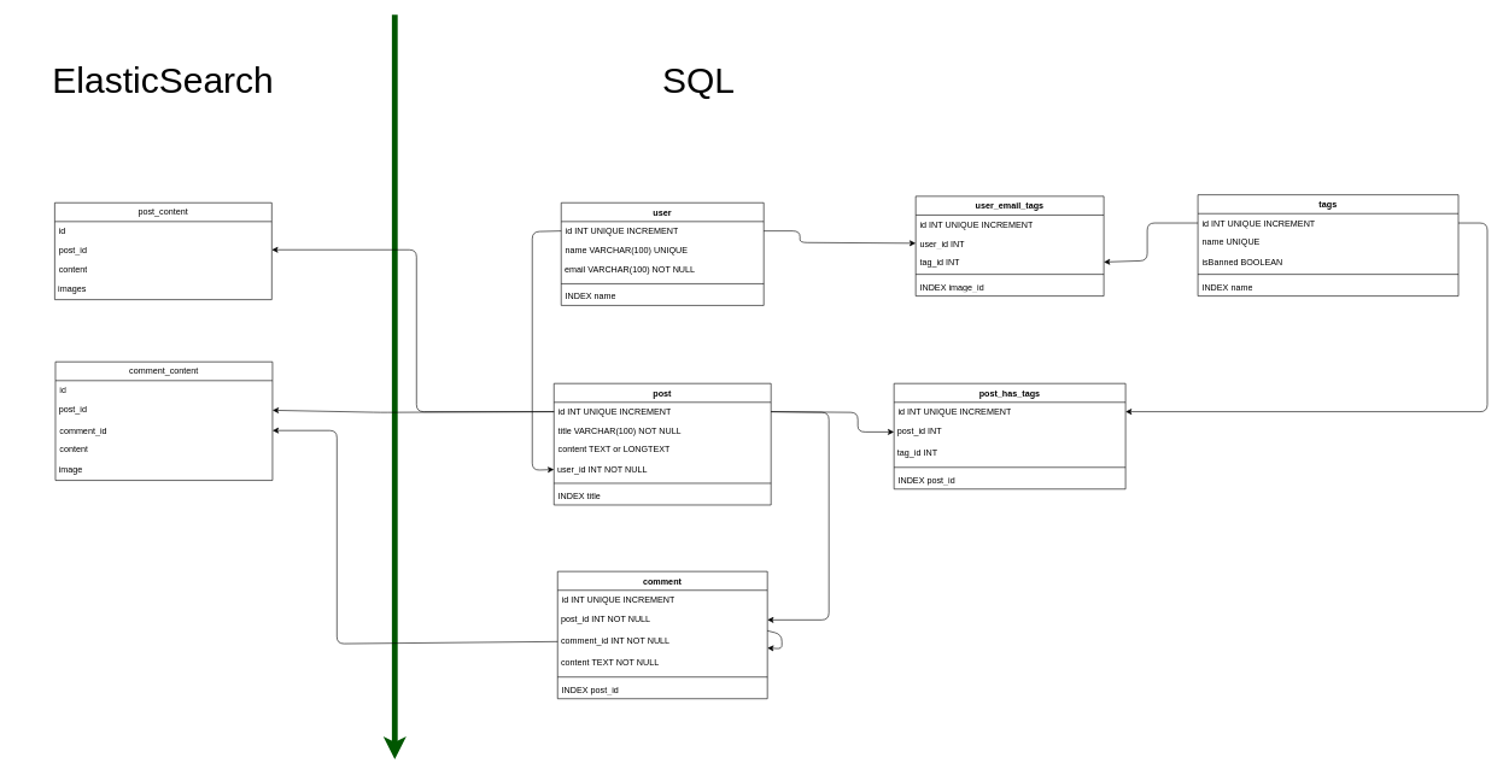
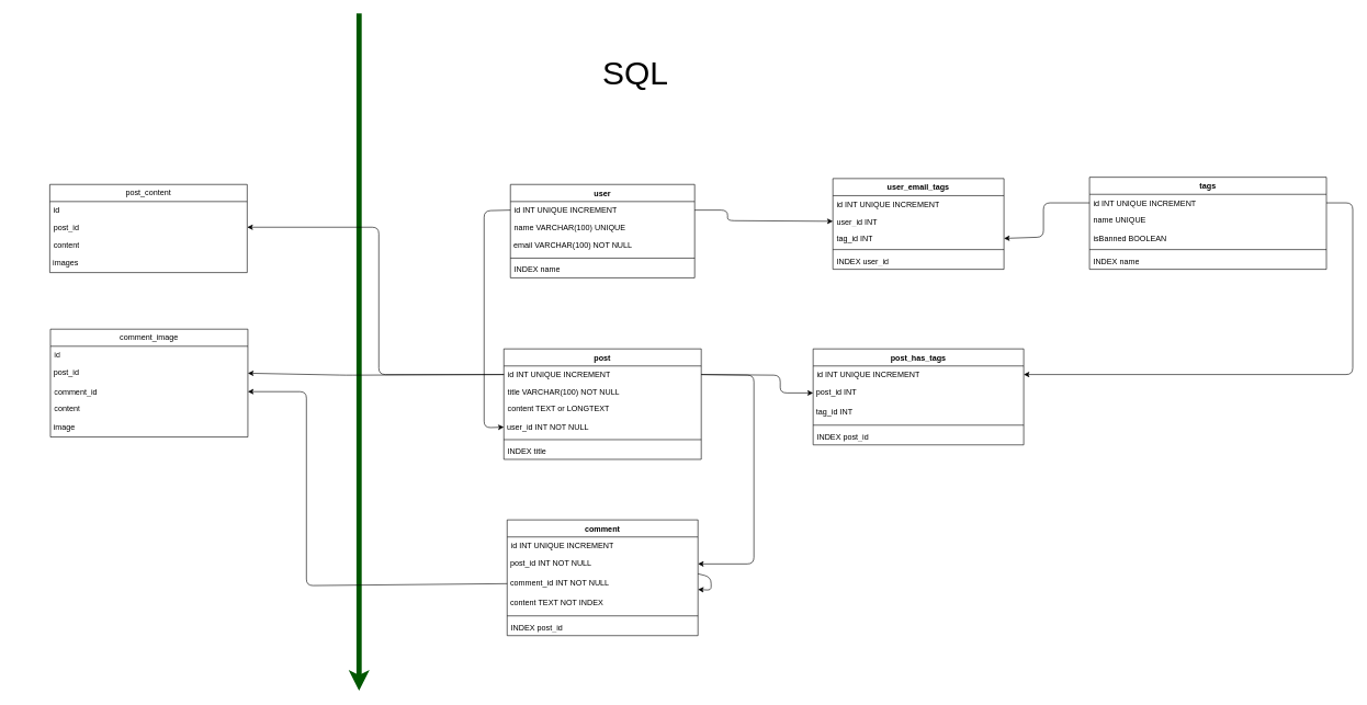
  <mxCell id="0" />
  <mxCell id="1" parent="0" />
  <mxCell id="2" style="edgeStyle=none;html=1;exitX=1;exitY=0.5;exitDx=0;exitDy=0;entryX=0;entryY=0.5;entryDx=0;entryDy=0;" parent="1" source="4" target="34" edge="1"><mxGeometry relative="1" as="geometry"><Array as="points"><mxPoint x="1105" y="319" /><mxPoint x="1105" y="335" /></Array></mxGeometry></mxCell>
  <mxCell id="3" value="user" style="swimlane;fontStyle=1;align=center;verticalAlign=top;childLayout=stackLayout;horizontal=1;startSize=26;horizontalStack=0;resizeParent=1;resizeParentMax=0;resizeLast=0;collapsible=1;marginBottom=0;whiteSpace=wrap;html=1;" parent="1" vertex="1"><mxGeometry x="775" y="280" width="280" height="142" as="geometry" /></mxCell>
  <mxCell id="4" value="id INT UNIQUE INCREMENT" style="text;strokeColor=none;fillColor=none;align=left;verticalAlign=top;spacingLeft=4;spacingRight=4;overflow=hidden;rotatable=0;points=[[0,0.5],[1,0.5]];portConstraint=eastwest;whiteSpace=wrap;html=1;" parent="3" vertex="1"><mxGeometry y="26" width="280" height="26" as="geometry" /></mxCell>
  <mxCell id="5" value="name VARCHAR(100) UNIQUE" style="text;strokeColor=none;fillColor=none;align=left;verticalAlign=top;spacingLeft=4;spacingRight=4;overflow=hidden;rotatable=0;points=[[0,0.5],[1,0.5]];portConstraint=eastwest;whiteSpace=wrap;html=1;" parent="3" vertex="1"><mxGeometry y="52" width="280" height="26" as="geometry" /></mxCell>
  <mxCell id="6" value="email VARCHAR(100) NOT NULL" style="text;strokeColor=none;align=left;fillColor=none;html=1;verticalAlign=middle;whiteSpace=wrap;rounded=0;spacingLeft=3;" parent="3" vertex="1"><mxGeometry y="78" width="280" height="30" as="geometry" /></mxCell>
  <mxCell id="7" value="" style="line;strokeWidth=1;fillColor=none;align=left;verticalAlign=middle;spacingTop=-1;spacingLeft=3;spacingRight=3;rotatable=0;labelPosition=right;points=[];portConstraint=eastwest;strokeColor=inherit;" parent="3" vertex="1"><mxGeometry y="108" width="280" height="8" as="geometry" /></mxCell>
  <mxCell id="8" value="INDEX name" style="text;strokeColor=none;fillColor=none;align=left;verticalAlign=top;spacingLeft=4;spacingRight=4;overflow=hidden;rotatable=0;points=[[0,0.5],[1,0.5]];portConstraint=eastwest;whiteSpace=wrap;html=1;" parent="3" vertex="1"><mxGeometry y="116" width="280" height="26" as="geometry" /></mxCell>
  <mxCell id="9" value="tags" style="swimlane;fontStyle=1;align=center;verticalAlign=top;childLayout=stackLayout;horizontal=1;startSize=26;horizontalStack=0;resizeParent=1;resizeParentMax=0;resizeLast=0;collapsible=1;marginBottom=0;whiteSpace=wrap;html=1;" parent="1" vertex="1"><mxGeometry x="1655" y="269" width="360" height="140" as="geometry" /></mxCell>
  <mxCell id="10" value="id INT UNIQUE INCREMENT" style="text;strokeColor=none;fillColor=none;align=left;verticalAlign=top;spacingLeft=4;spacingRight=4;overflow=hidden;rotatable=0;points=[[0,0.5],[1,0.5]];portConstraint=eastwest;whiteSpace=wrap;html=1;" parent="9" vertex="1"><mxGeometry y="26" width="360" height="26" as="geometry" /></mxCell>
  <mxCell id="11" value="name UNIQUE" style="text;strokeColor=none;fillColor=none;align=left;verticalAlign=top;spacingLeft=4;spacingRight=4;overflow=hidden;rotatable=0;points=[[0,0.5],[1,0.5]];portConstraint=eastwest;whiteSpace=wrap;html=1;" parent="9" vertex="1"><mxGeometry y="52" width="360" height="28" as="geometry" /></mxCell>
  <mxCell id="12" value="isBanned BOOLEAN" style="text;strokeColor=none;fillColor=none;align=left;verticalAlign=top;spacingLeft=4;spacingRight=4;overflow=hidden;rotatable=0;points=[[0,0.5],[1,0.5]];portConstraint=eastwest;whiteSpace=wrap;html=1;" parent="9" vertex="1"><mxGeometry y="80" width="360" height="26" as="geometry" /></mxCell>
  <mxCell id="13" value="" style="line;strokeWidth=1;fillColor=none;align=left;verticalAlign=middle;spacingTop=-1;spacingLeft=3;spacingRight=3;rotatable=0;labelPosition=right;points=[];portConstraint=eastwest;strokeColor=inherit;" parent="9" vertex="1"><mxGeometry y="106" width="360" height="8" as="geometry" /></mxCell>
  <mxCell id="14" value="INDEX name" style="text;strokeColor=none;fillColor=none;align=left;verticalAlign=top;spacingLeft=4;spacingRight=4;overflow=hidden;rotatable=0;points=[[0,0.5],[1,0.5]];portConstraint=eastwest;whiteSpace=wrap;html=1;" parent="9" vertex="1"><mxGeometry y="114" width="360" height="26" as="geometry" /></mxCell>
  <mxCell id="15" value="post" style="swimlane;fontStyle=1;align=center;verticalAlign=top;childLayout=stackLayout;horizontal=1;startSize=26;horizontalStack=0;resizeParent=1;resizeParentMax=0;resizeLast=0;collapsible=1;marginBottom=0;whiteSpace=wrap;html=1;" parent="1" vertex="1"><mxGeometry x="765" y="530" width="300" height="168" as="geometry" /></mxCell>
  <mxCell id="16" value="id INT UNIQUE INCREMENT" style="text;strokeColor=none;fillColor=none;align=left;verticalAlign=top;spacingLeft=4;spacingRight=4;overflow=hidden;rotatable=0;points=[[0,0.5],[1,0.5]];portConstraint=eastwest;whiteSpace=wrap;html=1;" parent="15" vertex="1"><mxGeometry y="26" width="300" height="26" as="geometry" /></mxCell>
  <mxCell id="17" value="title VARCHAR(100) NOT NULL" style="text;strokeColor=none;fillColor=none;align=left;verticalAlign=top;spacingLeft=4;spacingRight=4;overflow=hidden;rotatable=0;points=[[0,0.5],[1,0.5]];portConstraint=eastwest;whiteSpace=wrap;html=1;" parent="15" vertex="1"><mxGeometry y="52" width="300" height="26" as="geometry" /></mxCell>
  <mxCell id="18" value="content TEXT or LONGTEXT" style="text;strokeColor=none;fillColor=none;align=left;verticalAlign=top;spacingLeft=4;spacingRight=4;overflow=hidden;rotatable=0;points=[[0,0.5],[1,0.5]];portConstraint=eastwest;whiteSpace=wrap;html=1;" parent="15" vertex="1"><mxGeometry y="78" width="300" height="26" as="geometry" /></mxCell>
  <mxCell id="19" value="user_id INT NOT NULL" style="text;strokeColor=none;align=left;fillColor=none;html=1;verticalAlign=middle;whiteSpace=wrap;rounded=0;spacingLeft=3;" parent="15" vertex="1"><mxGeometry y="104" width="300" height="30" as="geometry" /></mxCell>
  <mxCell id="20" value="" style="line;strokeWidth=1;fillColor=none;align=left;verticalAlign=middle;spacingTop=-1;spacingLeft=3;spacingRight=3;rotatable=0;labelPosition=right;points=[];portConstraint=eastwest;strokeColor=inherit;" parent="15" vertex="1"><mxGeometry y="134" width="300" height="8" as="geometry" /></mxCell>
  <mxCell id="21" value="INDEX title" style="text;strokeColor=none;fillColor=none;align=left;verticalAlign=top;spacingLeft=4;spacingRight=4;overflow=hidden;rotatable=0;points=[[0,0.5],[1,0.5]];portConstraint=eastwest;whiteSpace=wrap;html=1;" parent="15" vertex="1"><mxGeometry y="142" width="300" height="26" as="geometry" /></mxCell>
  <mxCell id="22" value="comment" style="swimlane;fontStyle=1;align=center;verticalAlign=top;childLayout=stackLayout;horizontal=1;startSize=26;horizontalStack=0;resizeParent=1;resizeParentMax=0;resizeLast=0;collapsible=1;marginBottom=0;whiteSpace=wrap;html=1;" parent="1" vertex="1"><mxGeometry x="770" y="790" width="290" height="176" as="geometry" /></mxCell>
  <mxCell id="23" value="id INT UNIQUE INCREMENT" style="text;strokeColor=none;fillColor=none;align=left;verticalAlign=top;spacingLeft=4;spacingRight=4;overflow=hidden;rotatable=0;points=[[0,0.5],[1,0.5]];portConstraint=eastwest;whiteSpace=wrap;html=1;" parent="22" vertex="1"><mxGeometry y="26" width="290" height="26" as="geometry" /></mxCell>
  <mxCell id="24" value="post_id INT NOT NULL" style="text;strokeColor=none;align=left;fillColor=none;html=1;verticalAlign=middle;whiteSpace=wrap;rounded=0;spacingLeft=3;" parent="22" vertex="1"><mxGeometry y="52" width="290" height="30" as="geometry" /></mxCell>
  <mxCell id="25" value="comment_id INT NOT NULL" style="text;strokeColor=none;align=left;fillColor=none;html=1;verticalAlign=middle;whiteSpace=wrap;rounded=0;spacingLeft=3;" parent="22" vertex="1"><mxGeometry y="82" width="290" height="30" as="geometry" /></mxCell>
- <mxCell id="26" value="content TEXT NOT NULL" style="text;strokeColor=none;align=left;fillColor=none;html=1;verticalAlign=middle;whiteSpace=wrap;rounded=0;spacingLeft=3;" parent="22" vertex="1"><mxGeometry y="112" width="290" height="30" as="geometry" /></mxCell>
+ <mxCell id="26" value="content TEXT NOT INDEX" style="text;strokeColor=none;align=left;fillColor=none;html=1;verticalAlign=middle;whiteSpace=wrap;rounded=0;spacingLeft=3;" parent="22" vertex="1"><mxGeometry y="112" width="290" height="30" as="geometry" /></mxCell>
  <mxCell id="27" value="" style="line;strokeWidth=1;fillColor=none;align=left;verticalAlign=middle;spacingTop=-1;spacingLeft=3;spacingRight=3;rotatable=0;labelPosition=right;points=[];portConstraint=eastwest;strokeColor=inherit;" parent="22" vertex="1"><mxGeometry y="142" width="290" height="8" as="geometry" /></mxCell>
  <mxCell id="28" value="INDEX post_id" style="text;strokeColor=none;fillColor=none;align=left;verticalAlign=top;spacingLeft=4;spacingRight=4;overflow=hidden;rotatable=0;points=[[0,0.5],[1,0.5]];portConstraint=eastwest;whiteSpace=wrap;html=1;" parent="22" vertex="1"><mxGeometry y="150" width="290" height="26" as="geometry" /></mxCell>
  <mxCell id="29" style="edgeStyle=none;html=1;exitX=1;exitY=0;exitDx=0;exitDy=0;" parent="22" source="25" target="25" edge="1"><mxGeometry relative="1" as="geometry" /></mxCell>
  <mxCell id="30" style="edgeStyle=none;html=1;exitX=0;exitY=0.5;exitDx=0;exitDy=0;entryX=0;entryY=0.5;entryDx=0;entryDy=0;" parent="1" source="4" target="19" edge="1"><mxGeometry relative="1" as="geometry"><Array as="points"><mxPoint x="735" y="320" /><mxPoint x="735" y="650" /></Array></mxGeometry></mxCell>
  <mxCell id="31" style="edgeStyle=none;html=1;exitX=1;exitY=0.5;exitDx=0;exitDy=0;entryX=1;entryY=0.5;entryDx=0;entryDy=0;" parent="1" source="16" target="24" edge="1"><mxGeometry relative="1" as="geometry"><Array as="points"><mxPoint x="1145" y="570" /><mxPoint x="1145" y="857" /></Array></mxGeometry></mxCell>
  <mxCell id="32" value="user_email_tags" style="swimlane;fontStyle=1;align=center;verticalAlign=top;childLayout=stackLayout;horizontal=1;startSize=26;horizontalStack=0;resizeParent=1;resizeParentMax=0;resizeLast=0;collapsible=1;marginBottom=0;whiteSpace=wrap;html=1;" parent="1" vertex="1"><mxGeometry x="1265" y="271" width="260" height="138" as="geometry" /></mxCell>
  <mxCell id="33" value="id INT UNIQUE INCREMENT" style="text;strokeColor=none;fillColor=none;align=left;verticalAlign=top;spacingLeft=4;spacingRight=4;overflow=hidden;rotatable=0;points=[[0,0.5],[1,0.5]];portConstraint=eastwest;whiteSpace=wrap;html=1;" parent="32" vertex="1"><mxGeometry y="26" width="260" height="26" as="geometry" /></mxCell>
  <mxCell id="34" value="user_id INT" style="text;strokeColor=none;fillColor=none;align=left;verticalAlign=top;spacingLeft=4;spacingRight=4;overflow=hidden;rotatable=0;points=[[0,0.5],[1,0.5]];portConstraint=eastwest;whiteSpace=wrap;html=1;" parent="32" vertex="1"><mxGeometry y="52" width="260" height="26" as="geometry" /></mxCell>
  <mxCell id="35" value="tag_id INT" style="text;strokeColor=none;fillColor=none;align=left;verticalAlign=top;spacingLeft=4;spacingRight=4;overflow=hidden;rotatable=0;points=[[0,0.5],[1,0.5]];portConstraint=eastwest;whiteSpace=wrap;html=1;" parent="32" vertex="1"><mxGeometry y="78" width="260" height="26" as="geometry" /></mxCell>
  <mxCell id="36" value="" style="line;strokeWidth=1;fillColor=none;align=left;verticalAlign=middle;spacingTop=-1;spacingLeft=3;spacingRight=3;rotatable=0;labelPosition=right;points=[];portConstraint=eastwest;strokeColor=inherit;" parent="32" vertex="1"><mxGeometry y="104" width="260" height="8" as="geometry" /></mxCell>
- <mxCell id="37" value="INDEX image_id" style="text;strokeColor=none;fillColor=none;align=left;verticalAlign=top;spacingLeft=4;spacingRight=4;overflow=hidden;rotatable=0;points=[[0,0.5],[1,0.5]];portConstraint=eastwest;whiteSpace=wrap;html=1;" parent="32" vertex="1"><mxGeometry y="112" width="260" height="26" as="geometry" /></mxCell>
+ <mxCell id="37" value="INDEX user_id" style="text;strokeColor=none;fillColor=none;align=left;verticalAlign=top;spacingLeft=4;spacingRight=4;overflow=hidden;rotatable=0;points=[[0,0.5],[1,0.5]];portConstraint=eastwest;whiteSpace=wrap;html=1;" parent="32" vertex="1"><mxGeometry y="112" width="260" height="26" as="geometry" /></mxCell>
  <mxCell id="38" value="post_has_tags" style="swimlane;fontStyle=1;align=center;verticalAlign=top;childLayout=stackLayout;horizontal=1;startSize=26;horizontalStack=0;resizeParent=1;resizeParentMax=0;resizeLast=0;collapsible=1;marginBottom=0;whiteSpace=wrap;html=1;" parent="1" vertex="1"><mxGeometry x="1235" y="530" width="320" height="146" as="geometry" /></mxCell>
  <mxCell id="39" value="id INT UNIQUE INCREMENT" style="text;strokeColor=none;fillColor=none;align=left;verticalAlign=top;spacingLeft=4;spacingRight=4;overflow=hidden;rotatable=0;points=[[0,0.5],[1,0.5]];portConstraint=eastwest;whiteSpace=wrap;html=1;" parent="38" vertex="1"><mxGeometry y="26" width="320" height="26" as="geometry" /></mxCell>
  <mxCell id="40" value="post_id INT" style="text;strokeColor=none;align=left;fillColor=none;html=1;verticalAlign=middle;whiteSpace=wrap;rounded=0;spacingLeft=3;" parent="38" vertex="1"><mxGeometry y="52" width="320" height="30" as="geometry" /></mxCell>
  <mxCell id="41" value="tag_id INT" style="text;strokeColor=none;align=left;fillColor=none;html=1;verticalAlign=middle;whiteSpace=wrap;rounded=0;spacingLeft=3;" parent="38" vertex="1"><mxGeometry y="82" width="320" height="30" as="geometry" /></mxCell>
  <mxCell id="42" value="" style="line;strokeWidth=1;fillColor=none;align=left;verticalAlign=middle;spacingTop=-1;spacingLeft=3;spacingRight=3;rotatable=0;labelPosition=right;points=[];portConstraint=eastwest;strokeColor=inherit;" parent="38" vertex="1"><mxGeometry y="112" width="320" height="8" as="geometry" /></mxCell>
  <mxCell id="43" value="INDEX post_id" style="text;strokeColor=none;fillColor=none;align=left;verticalAlign=top;spacingLeft=4;spacingRight=4;overflow=hidden;rotatable=0;points=[[0,0.5],[1,0.5]];portConstraint=eastwest;whiteSpace=wrap;html=1;" parent="38" vertex="1"><mxGeometry y="120" width="320" height="26" as="geometry" /></mxCell>
  <mxCell id="44" style="edgeStyle=none;html=1;exitX=1;exitY=0.5;exitDx=0;exitDy=0;entryX=0;entryY=0.5;entryDx=0;entryDy=0;" parent="1" source="16" target="40" edge="1"><mxGeometry relative="1" as="geometry"><Array as="points"><mxPoint x="1185" y="570" /><mxPoint x="1185" y="597" /></Array></mxGeometry></mxCell>
  <mxCell id="45" style="edgeStyle=none;html=1;exitX=1;exitY=0.5;exitDx=0;exitDy=0;entryX=1;entryY=0.5;entryDx=0;entryDy=0;" parent="1" source="10" target="39" edge="1"><mxGeometry relative="1" as="geometry"><Array as="points"><mxPoint x="2055" y="308" /><mxPoint x="2055" y="569" /></Array></mxGeometry></mxCell>
  <mxCell id="46" value="SQL" style="text;strokeColor=none;align=center;fillColor=none;html=1;verticalAlign=middle;whiteSpace=wrap;rounded=0;fontSize=50;" parent="1" vertex="1"><mxGeometry x="860" y="60" width="210" height="100" as="geometry" /></mxCell>
- <mxCell id="47" value="ElasticSearch" style="text;strokeColor=none;align=center;fillColor=none;html=1;verticalAlign=middle;whiteSpace=wrap;rounded=0;fontSize=50;" parent="1" vertex="1"><mxGeometry x="20" y="60" width="410" height="100" as="geometry" /></mxCell>
  <mxCell id="48" value="" style="edgeStyle=none;orthogonalLoop=1;jettySize=auto;html=1;fillColor=#008a00;strokeColor=#005700;strokeWidth=8;" parent="1" edge="1"><mxGeometry width="80" relative="1" as="geometry"><mxPoint x="545" y="20" as="sourcePoint" /><mxPoint x="545" y="1050" as="targetPoint" /><Array as="points" /></mxGeometry></mxCell>
  <mxCell id="49" value="post_content" style="swimlane;fontStyle=0;childLayout=stackLayout;horizontal=1;startSize=26;fillColor=none;horizontalStack=0;resizeParent=1;resizeParentMax=0;resizeLast=0;collapsible=1;marginBottom=0;whiteSpace=wrap;html=1;" parent="1" vertex="1"><mxGeometry x="75" y="280" width="300" height="134" as="geometry" /></mxCell>
  <mxCell id="50" value="id" style="text;strokeColor=none;fillColor=none;align=left;verticalAlign=top;spacingLeft=4;spacingRight=4;overflow=hidden;rotatable=0;points=[[0,0.5],[1,0.5]];portConstraint=eastwest;whiteSpace=wrap;html=1;" parent="49" vertex="1"><mxGeometry y="26" width="300" height="26" as="geometry" /></mxCell>
  <mxCell id="51" value="post_id" style="text;strokeColor=none;fillColor=none;align=left;verticalAlign=top;spacingLeft=4;spacingRight=4;overflow=hidden;rotatable=0;points=[[0,0.5],[1,0.5]];portConstraint=eastwest;whiteSpace=wrap;html=1;" parent="49" vertex="1"><mxGeometry y="52" width="300" height="26" as="geometry" /></mxCell>
  <mxCell id="52" value="content" style="text;strokeColor=none;fillColor=none;align=left;verticalAlign=top;spacingLeft=4;spacingRight=4;overflow=hidden;rotatable=0;points=[[0,0.5],[1,0.5]];portConstraint=eastwest;whiteSpace=wrap;html=1;" parent="49" vertex="1"><mxGeometry y="78" width="300" height="26" as="geometry" /></mxCell>
  <mxCell id="53" value="images" style="text;strokeColor=none;align=left;fillColor=none;html=1;verticalAlign=middle;whiteSpace=wrap;rounded=0;spacingLeft=3;" vertex="1" parent="49"><mxGeometry y="104" width="300" height="30" as="geometry" /></mxCell>
- <mxCell id="54" value="comment_content" style="swimlane;fontStyle=0;childLayout=stackLayout;horizontal=1;startSize=26;fillColor=none;horizontalStack=0;resizeParent=1;resizeParentMax=0;resizeLast=0;collapsible=1;marginBottom=0;whiteSpace=wrap;html=1;" parent="1" vertex="1"><mxGeometry x="76" y="500" width="300" height="164" as="geometry" /></mxCell>
+ <mxCell id="54" value="comment_image" style="swimlane;fontStyle=0;childLayout=stackLayout;horizontal=1;startSize=26;fillColor=none;horizontalStack=0;resizeParent=1;resizeParentMax=0;resizeLast=0;collapsible=1;marginBottom=0;whiteSpace=wrap;html=1;" parent="1" vertex="1"><mxGeometry x="76" y="500" width="300" height="164" as="geometry" /></mxCell>
  <mxCell id="55" value="id" style="text;strokeColor=none;fillColor=none;align=left;verticalAlign=top;spacingLeft=4;spacingRight=4;overflow=hidden;rotatable=0;points=[[0,0.5],[1,0.5]];portConstraint=eastwest;whiteSpace=wrap;html=1;" parent="54" vertex="1"><mxGeometry y="26" width="300" height="26" as="geometry" /></mxCell>
  <mxCell id="56" value="post_id" style="text;strokeColor=none;align=left;fillColor=none;html=1;verticalAlign=middle;whiteSpace=wrap;rounded=0;spacingLeft=3;" parent="54" vertex="1"><mxGeometry y="52" width="300" height="30" as="geometry" /></mxCell>
  <mxCell id="57" value="comment_id" style="text;strokeColor=none;fillColor=none;align=left;verticalAlign=top;spacingLeft=4;spacingRight=4;overflow=hidden;rotatable=0;points=[[0,0.5],[1,0.5]];portConstraint=eastwest;whiteSpace=wrap;html=1;" parent="54" vertex="1"><mxGeometry y="82" width="300" height="26" as="geometry" /></mxCell>
  <mxCell id="58" value="content" style="text;strokeColor=none;fillColor=none;align=left;verticalAlign=top;spacingLeft=4;spacingRight=4;overflow=hidden;rotatable=0;points=[[0,0.5],[1,0.5]];portConstraint=eastwest;whiteSpace=wrap;html=1;" parent="54" vertex="1"><mxGeometry y="108" width="300" height="26" as="geometry" /></mxCell>
  <mxCell id="59" value="image" style="text;strokeColor=none;align=left;fillColor=none;html=1;verticalAlign=middle;whiteSpace=wrap;rounded=0;spacingLeft=3;" vertex="1" parent="54"><mxGeometry y="134" width="300" height="30" as="geometry" /></mxCell>
  <mxCell id="60" style="edgeStyle=none;html=1;exitX=0;exitY=0.5;exitDx=0;exitDy=0;entryX=1;entryY=0.5;entryDx=0;entryDy=0;" parent="1" source="16" target="56" edge="1"><mxGeometry relative="1" as="geometry"><Array as="points"><mxPoint x="525" y="570" /></Array></mxGeometry></mxCell>
  <mxCell id="61" style="edgeStyle=none;html=1;exitX=0;exitY=0.5;exitDx=0;exitDy=0;entryX=1;entryY=0.5;entryDx=0;entryDy=0;" parent="1" source="25" target="57" edge="1"><mxGeometry relative="1" as="geometry"><Array as="points"><mxPoint x="465" y="890" /><mxPoint x="465" y="595" /></Array></mxGeometry></mxCell>
  <mxCell id="62" style="edgeStyle=none;html=1;exitX=0;exitY=0.5;exitDx=0;exitDy=0;entryX=1;entryY=0.5;entryDx=0;entryDy=0;" parent="1" source="16" target="51" edge="1"><mxGeometry relative="1" as="geometry"><Array as="points"><mxPoint x="575" y="569" /><mxPoint x="575" y="345" /></Array></mxGeometry></mxCell>
  <mxCell id="63" style="edgeStyle=none;html=1;exitX=0;exitY=0.5;exitDx=0;exitDy=0;entryX=1;entryY=0.5;entryDx=0;entryDy=0;" parent="1" source="10" target="35" edge="1"><mxGeometry relative="1" as="geometry"><Array as="points"><mxPoint x="1585" y="308" /><mxPoint x="1585" y="360" /></Array></mxGeometry></mxCell>
